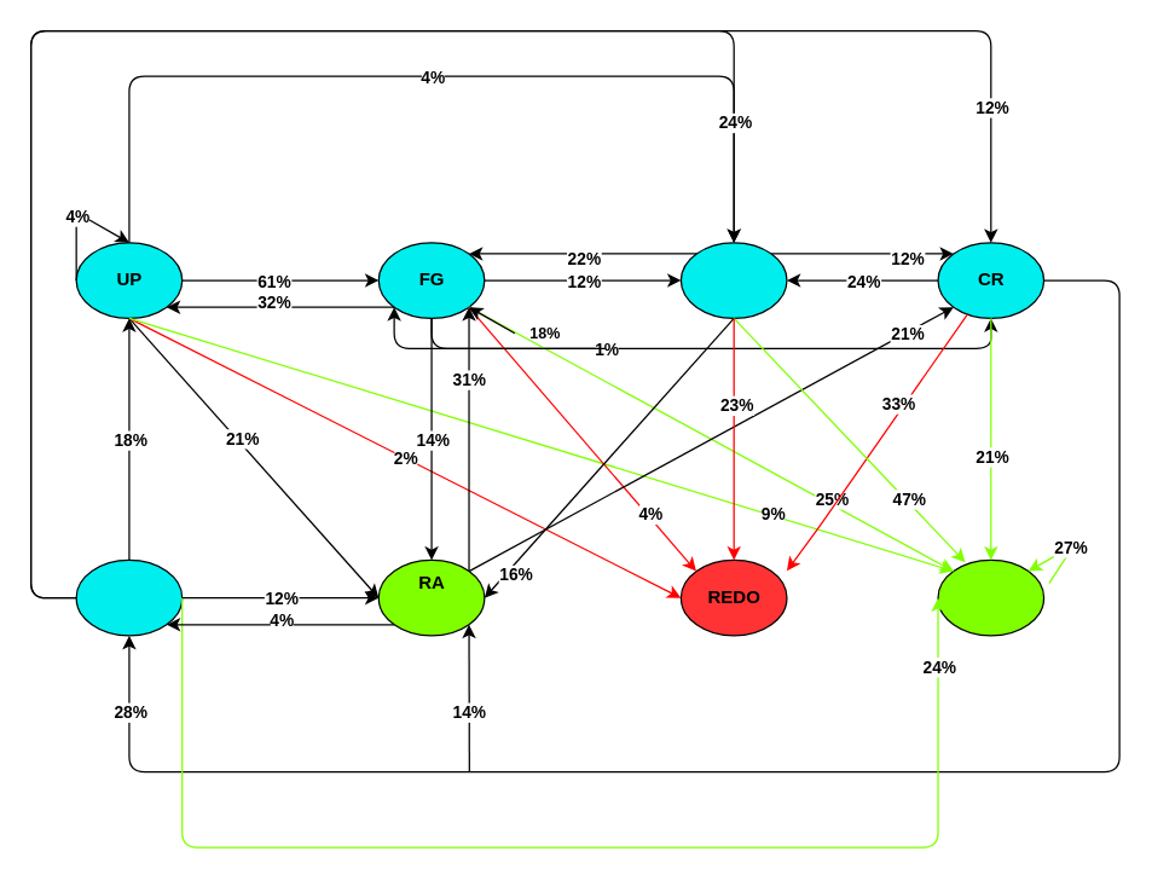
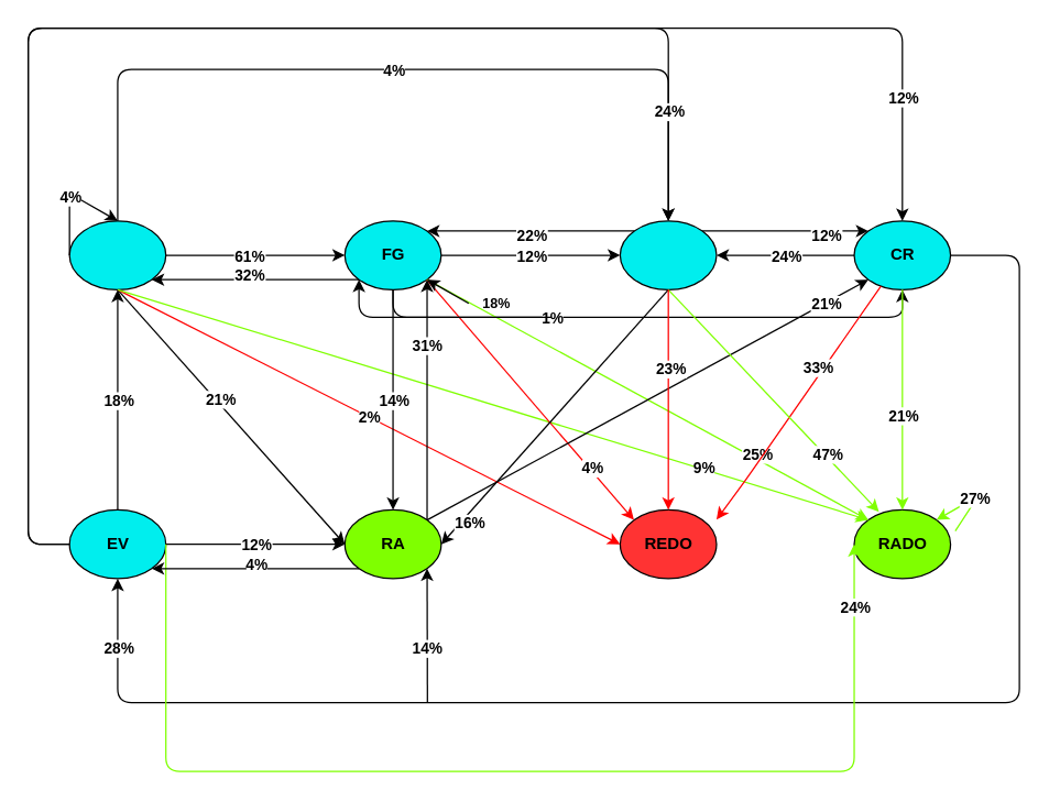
  <mxCell id="0" />
  <mxCell id="1" parent="0" />
  <mxCell id="2" value="" style="ellipse;whiteSpace=wrap;html=1;fontStyle=1;fillColor=#00EEEE;" vertex="1" parent="1"><mxGeometry x="50" y="160" width="70" height="50" as="geometry" /></mxCell>
  <mxCell id="3" value="" style="ellipse;whiteSpace=wrap;html=1;fontStyle=1;fillColor=#00EEEE;" vertex="1" parent="1"><mxGeometry x="50" y="370" width="70" height="50" as="geometry" /></mxCell>
  <mxCell id="4" value="" style="ellipse;whiteSpace=wrap;html=1;fontStyle=1;fillColor=#FF3333;" vertex="1" parent="1"><mxGeometry x="450" y="370" width="70" height="50" as="geometry" /></mxCell>
  <mxCell id="5" value="" style="ellipse;whiteSpace=wrap;html=1;fontStyle=1;fillColor=#00EEEE;" vertex="1" parent="1"><mxGeometry x="450" y="160" width="70" height="50" as="geometry" /></mxCell>
  <mxCell id="6" value="" style="ellipse;whiteSpace=wrap;html=1;fontStyle=1;fillColor=#7FFF00;" vertex="1" parent="1"><mxGeometry x="250" y="370" width="70" height="50" as="geometry" /></mxCell>
  <mxCell id="7" value="" style="ellipse;whiteSpace=wrap;html=1;fontStyle=1;fillColor=#00EEEE;" vertex="1" parent="1"><mxGeometry x="250" y="160" width="70" height="50" as="geometry" /></mxCell>
  <mxCell id="8" value="" style="ellipse;whiteSpace=wrap;html=1;fontStyle=1;fillColor=#00EEEE;" vertex="1" parent="1"><mxGeometry x="620" y="160" width="70" height="50" as="geometry" /></mxCell>
  <mxCell id="9" value="" style="ellipse;whiteSpace=wrap;html=1;fontStyle=1;fillColor=#7FFF00;" vertex="1" parent="1"><mxGeometry x="620" y="370" width="70" height="50" as="geometry" /></mxCell>
- <mxCell id="10" value="&lt;span&gt;UP&lt;/span&gt;" style="text;html=1;resizable=0;autosize=1;align=center;verticalAlign=middle;points=[];fillColor=none;strokeColor=none;rounded=0;fontStyle=1" vertex="1" parent="1"><mxGeometry x="70" y="175" width="30" height="20" as="geometry" /></mxCell>
  <mxCell id="11" value="&lt;span&gt;FG&lt;/span&gt;" style="text;html=1;resizable=0;autosize=1;align=center;verticalAlign=middle;points=[];fillColor=none;strokeColor=none;rounded=0;fontStyle=1" vertex="1" parent="1"><mxGeometry x="270" y="175" width="30" height="20" as="geometry" /></mxCell>
  <mxCell id="12" value="&lt;span&gt;CR&lt;/span&gt;" style="text;html=1;align=center;verticalAlign=middle;resizable=0;points=[];autosize=1;strokeColor=none;fontStyle=1" vertex="1" parent="1"><mxGeometry x="640" y="175" width="30" height="20" as="geometry" /></mxCell>
- <mxCell id="14" value="&lt;span&gt;RA&lt;/span&gt;" style="text;html=1;align=center;verticalAlign=middle;resizable=0;points=[];autosize=1;strokeColor=none;fontStyle=1" vertex="1" parent="1"><mxGeometry x="270" y="375" width="30" height="20" as="geometry" /></mxCell>
+ <mxCell id="13" value="&lt;span&gt;EV&lt;/span&gt;" style="text;html=1;align=center;verticalAlign=middle;resizable=0;points=[];autosize=1;strokeColor=none;fontStyle=1" vertex="1" parent="1"><mxGeometry x="70" y="385" width="30" height="20" as="geometry" /></mxCell>
+ <mxCell id="14" value="&lt;span&gt;RA&lt;/span&gt;" style="text;html=1;align=center;verticalAlign=middle;resizable=0;points=[];autosize=1;strokeColor=none;fontStyle=1" vertex="1" parent="1"><mxGeometry x="270" y="385" width="30" height="20" as="geometry" /></mxCell>
  <mxCell id="15" value="&lt;span&gt;REDO&lt;/span&gt;" style="text;html=1;align=center;verticalAlign=middle;resizable=0;points=[];autosize=1;strokeColor=none;fontStyle=1" vertex="1" parent="1"><mxGeometry x="460" y="385" width="50" height="20" as="geometry" /></mxCell>
+ <mxCell id="16" value="&lt;span&gt;RADO&lt;/span&gt;" style="text;html=1;align=center;verticalAlign=middle;resizable=0;points=[];autosize=1;strokeColor=none;fontStyle=1" vertex="1" parent="1"><mxGeometry x="630" y="385" width="50" height="20" as="geometry" /></mxCell>
  <mxCell id="17" value="" style="endArrow=classic;html=1;exitX=1;exitY=0.5;exitDx=0;exitDy=0;entryX=0;entryY=0.5;entryDx=0;entryDy=0;fontStyle=1" edge="1" parent="1" source="2" target="7"><mxGeometry relative="1" as="geometry"><mxPoint x="310" y="270" as="sourcePoint" /><mxPoint x="410" y="270" as="targetPoint" /></mxGeometry></mxCell>
  <mxCell id="18" value="&lt;span&gt;61%&lt;/span&gt;" style="edgeLabel;resizable=0;html=1;align=center;verticalAlign=middle;fontStyle=1" connectable="0" vertex="1" parent="17"><mxGeometry relative="1" as="geometry"><mxPoint x="-5" as="offset" /></mxGeometry></mxCell>
  <mxCell id="19" value="" style="endArrow=classic;html=1;exitX=0.5;exitY=0;exitDx=0;exitDy=0;entryX=0.5;entryY=0;entryDx=0;entryDy=0;fontStyle=1" edge="1" parent="1" source="2" target="5"><mxGeometry relative="1" as="geometry"><mxPoint x="310" y="270" as="sourcePoint" /><mxPoint x="410" y="270" as="targetPoint" /><Array as="points"><mxPoint x="85" y="50" /><mxPoint x="485" y="50" /></Array></mxGeometry></mxCell>
  <mxCell id="20" value="&lt;span&gt;4%&lt;/span&gt;" style="edgeLabel;resizable=0;html=1;align=center;verticalAlign=middle;fontStyle=1" connectable="0" vertex="1" parent="19"><mxGeometry relative="1" as="geometry"><mxPoint as="offset" /></mxGeometry></mxCell>
  <mxCell id="21" value="" style="endArrow=classic;html=1;exitX=0.5;exitY=1;exitDx=0;exitDy=0;entryX=0;entryY=0.5;entryDx=0;entryDy=0;fontStyle=1" edge="1" parent="1" source="2" target="6"><mxGeometry relative="1" as="geometry"><mxPoint x="310" y="270" as="sourcePoint" /><mxPoint x="410" y="270" as="targetPoint" /></mxGeometry></mxCell>
  <mxCell id="22" value="&lt;span&gt;21%&lt;/span&gt;" style="edgeLabel;resizable=0;html=1;align=center;verticalAlign=middle;fontStyle=1" connectable="0" vertex="1" parent="21"><mxGeometry relative="1" as="geometry"><mxPoint x="-8" y="-13" as="offset" /></mxGeometry></mxCell>
  <mxCell id="23" value="" style="endArrow=classic;html=1;exitX=0.5;exitY=1;exitDx=0;exitDy=0;entryX=0;entryY=0.5;entryDx=0;entryDy=0;fontStyle=1;strokeColor=#FF0000;" edge="1" parent="1" source="2" target="4"><mxGeometry relative="1" as="geometry"><mxPoint x="310" y="270" as="sourcePoint" /><mxPoint x="410" y="270" as="targetPoint" /></mxGeometry></mxCell>
  <mxCell id="24" value="&lt;span&gt;2%&lt;/span&gt;" style="edgeLabel;resizable=0;html=1;align=center;verticalAlign=middle;fontStyle=1" connectable="0" vertex="1" parent="23"><mxGeometry relative="1" as="geometry" /></mxCell>
  <mxCell id="25" value="" style="endArrow=classic;html=1;exitX=0.5;exitY=1;exitDx=0;exitDy=0;entryX=0;entryY=0;entryDx=0;entryDy=0;fontStyle=1;fillColor=#7FFF00;strokeColor=#7FFF00;" edge="1" parent="1" source="2" target="9"><mxGeometry relative="1" as="geometry"><mxPoint x="310" y="270" as="sourcePoint" /><mxPoint x="410" y="270" as="targetPoint" /></mxGeometry></mxCell>
  <mxCell id="26" value="&lt;span&gt;9%&lt;/span&gt;" style="edgeLabel;resizable=0;html=1;align=center;verticalAlign=middle;fontStyle=1" connectable="0" vertex="1" parent="25"><mxGeometry relative="1" as="geometry"><mxPoint x="153" y="46" as="offset" /></mxGeometry></mxCell>
  <mxCell id="27" value="" style="endArrow=classic;html=1;exitX=0;exitY=1;exitDx=0;exitDy=0;entryX=1;entryY=1;entryDx=0;entryDy=0;fontStyle=1" edge="1" parent="1" source="7" target="2"><mxGeometry relative="1" as="geometry"><mxPoint x="310" y="270" as="sourcePoint" /><mxPoint x="410" y="270" as="targetPoint" /></mxGeometry></mxCell>
  <mxCell id="28" value="&lt;span&gt;32%&lt;/span&gt;" style="edgeLabel;resizable=0;html=1;align=center;verticalAlign=middle;fontStyle=1" connectable="0" vertex="1" parent="27"><mxGeometry relative="1" as="geometry"><mxPoint x="-5" y="-3" as="offset" /></mxGeometry></mxCell>
  <mxCell id="29" value="" style="endArrow=classic;html=1;exitX=0.5;exitY=0;exitDx=0;exitDy=0;fontStyle=1" edge="1" parent="1" source="7"><mxGeometry relative="1" as="geometry"><mxPoint x="310" y="270" as="sourcePoint" /><mxPoint x="285" y="160" as="targetPoint" /></mxGeometry></mxCell>
  <mxCell id="30" value="" style="endArrow=classic;html=1;exitX=0.5;exitY=1;exitDx=0;exitDy=0;fontStyle=1" edge="1" parent="1" source="7"><mxGeometry relative="1" as="geometry"><mxPoint x="310" y="270" as="sourcePoint" /><mxPoint x="655" y="210" as="targetPoint" /><Array as="points"><mxPoint x="285" y="230" /><mxPoint x="655" y="230" /></Array></mxGeometry></mxCell>
  <mxCell id="31" value="&lt;span&gt;1%&lt;/span&gt;" style="edgeLabel;resizable=0;html=1;align=center;verticalAlign=middle;fontStyle=1" connectable="0" vertex="1" parent="30"><mxGeometry relative="1" as="geometry"><mxPoint x="-70" as="offset" /></mxGeometry></mxCell>
  <mxCell id="32" value="" style="endArrow=classic;html=1;exitX=1;exitY=0.5;exitDx=0;exitDy=0;entryX=0;entryY=0.5;entryDx=0;entryDy=0;fontStyle=1" edge="1" parent="1" source="7" target="5"><mxGeometry relative="1" as="geometry"><mxPoint x="310" y="270" as="sourcePoint" /><mxPoint x="410" y="270" as="targetPoint" /></mxGeometry></mxCell>
  <mxCell id="33" value="&lt;span&gt;12%&lt;/span&gt;" style="edgeLabel;resizable=0;html=1;align=center;verticalAlign=middle;fontStyle=1" connectable="0" vertex="1" parent="32"><mxGeometry relative="1" as="geometry"><mxPoint as="offset" /></mxGeometry></mxCell>
  <mxCell id="34" value="" style="endArrow=classic;html=1;exitX=0.5;exitY=1;exitDx=0;exitDy=0;entryX=0.5;entryY=0;entryDx=0;entryDy=0;fontStyle=1" edge="1" parent="1" source="7" target="6"><mxGeometry relative="1" as="geometry"><mxPoint x="310" y="270" as="sourcePoint" /><mxPoint x="410" y="270" as="targetPoint" /></mxGeometry></mxCell>
  <mxCell id="35" value="&lt;span&gt;14%&lt;/span&gt;" style="edgeLabel;resizable=0;html=1;align=center;verticalAlign=middle;fontStyle=1" connectable="0" vertex="1" parent="34"><mxGeometry relative="1" as="geometry"><mxPoint as="offset" /></mxGeometry></mxCell>
  <mxCell id="36" value="" style="endArrow=classic;html=1;exitX=1;exitY=1;exitDx=0;exitDy=0;entryX=0;entryY=0;entryDx=0;entryDy=0;fontStyle=1;strokeColor=#FF0000;" edge="1" parent="1"><mxGeometry relative="1" as="geometry"><mxPoint x="309.499" y="202.678" as="sourcePoint" /><mxPoint x="460.001" y="377.322" as="targetPoint" /></mxGeometry></mxCell>
  <mxCell id="37" value="&lt;span&gt;4%&lt;/span&gt;" style="edgeLabel;resizable=0;html=1;align=center;verticalAlign=middle;fontStyle=1" connectable="0" vertex="1" parent="36"><mxGeometry relative="1" as="geometry"><mxPoint x="45" y="50" as="offset" /></mxGeometry></mxCell>
  <mxCell id="38" value="" style="endArrow=classic;html=1;exitX=1;exitY=1;exitDx=0;exitDy=0;entryX=0;entryY=0;entryDx=0;entryDy=0;fontStyle=1;fillColor=#7FFF00;strokeColor=#7FFF00;" edge="1" parent="1" source="7" target="9"><mxGeometry relative="1" as="geometry"><mxPoint x="310" y="270" as="sourcePoint" /><mxPoint x="410" y="270" as="targetPoint" /></mxGeometry></mxCell>
  <mxCell id="39" value="&lt;span&gt;25%&lt;/span&gt;" style="edgeLabel;resizable=0;html=1;align=center;verticalAlign=middle;fontStyle=1" connectable="0" vertex="1" parent="38"><mxGeometry relative="1" as="geometry"><mxPoint x="80" y="40" as="offset" /></mxGeometry></mxCell>
  <mxCell id="40" value="" style="endArrow=classic;html=1;exitX=0;exitY=0;exitDx=0;exitDy=0;entryX=1;entryY=0;entryDx=0;entryDy=0;fontStyle=1" edge="1" parent="1" source="5" target="7"><mxGeometry relative="1" as="geometry"><mxPoint x="310" y="270" as="sourcePoint" /><mxPoint x="410" y="270" as="targetPoint" /></mxGeometry></mxCell>
  <mxCell id="41" value="&lt;span&gt;22%&lt;/span&gt;" style="edgeLabel;resizable=0;html=1;align=center;verticalAlign=middle;fontStyle=1" connectable="0" vertex="1" parent="40"><mxGeometry relative="1" as="geometry"><mxPoint y="3" as="offset" /></mxGeometry></mxCell>
  <mxCell id="42" value="" style="endArrow=classic;html=1;exitX=1;exitY=0;exitDx=0;exitDy=0;entryX=0;entryY=0;entryDx=0;entryDy=0;fontStyle=1" edge="1" parent="1" source="5" target="8"><mxGeometry relative="1" as="geometry"><mxPoint x="310" y="270" as="sourcePoint" /><mxPoint x="410" y="270" as="targetPoint" /></mxGeometry></mxCell>
  <mxCell id="43" value="&lt;span&gt;12%&lt;/span&gt;" style="edgeLabel;resizable=0;html=1;align=center;verticalAlign=middle;fontStyle=1" connectable="0" vertex="1" parent="42"><mxGeometry relative="1" as="geometry"><mxPoint x="30" y="3" as="offset" /></mxGeometry></mxCell>
  <mxCell id="44" value="" style="edgeStyle=segmentEdgeStyle;endArrow=classic;html=1;entryX=0;entryY=1;entryDx=0;entryDy=0;fontStyle=1" edge="1" parent="1" target="7"><mxGeometry width="50" height="50" relative="1" as="geometry"><mxPoint x="400" y="230" as="sourcePoint" /><mxPoint x="390" y="300" as="targetPoint" /></mxGeometry></mxCell>
  <mxCell id="45" value="" style="endArrow=classic;html=1;exitX=0;exitY=0.5;exitDx=0;exitDy=0;entryX=1;entryY=0.5;entryDx=0;entryDy=0;fontStyle=1" edge="1" parent="1" source="8" target="5"><mxGeometry relative="1" as="geometry"><mxPoint x="310" y="320" as="sourcePoint" /><mxPoint x="410" y="320" as="targetPoint" /></mxGeometry></mxCell>
  <mxCell id="46" value="&lt;span&gt;24%&lt;/span&gt;" style="edgeLabel;resizable=0;html=1;align=center;verticalAlign=middle;fontStyle=1" connectable="0" vertex="1" parent="45"><mxGeometry relative="1" as="geometry"><mxPoint as="offset" /></mxGeometry></mxCell>
  <mxCell id="47" value="" style="endArrow=classic;html=1;exitX=1;exitY=0.5;exitDx=0;exitDy=0;entryX=0.5;entryY=1;entryDx=0;entryDy=0;fontStyle=1" edge="1" parent="1" source="8" target="3"><mxGeometry relative="1" as="geometry"><mxPoint x="310" y="320" as="sourcePoint" /><mxPoint x="80" y="430" as="targetPoint" /><Array as="points"><mxPoint x="740" y="185" /><mxPoint x="740" y="510" /><mxPoint x="85" y="510" /></Array></mxGeometry></mxCell>
  <mxCell id="48" value="&lt;span&gt;28%&lt;/span&gt;" style="edgeLabel;resizable=0;html=1;align=center;verticalAlign=middle;fontStyle=1" connectable="0" vertex="1" parent="47"><mxGeometry relative="1" as="geometry"><mxPoint x="-470" y="-40" as="offset" /></mxGeometry></mxCell>
  <mxCell id="49" value="" style="endArrow=classic;html=1;entryX=1;entryY=1;entryDx=0;entryDy=0;fontStyle=1" edge="1" parent="1" target="6"><mxGeometry relative="1" as="geometry"><mxPoint x="310" y="510" as="sourcePoint" /><mxPoint x="410" y="320" as="targetPoint" /><Array as="points" /></mxGeometry></mxCell>
  <mxCell id="50" value="&lt;span&gt;14%&lt;/span&gt;" style="edgeLabel;resizable=0;html=1;align=center;verticalAlign=middle;fontStyle=1" connectable="0" vertex="1" parent="49"><mxGeometry relative="1" as="geometry"><mxPoint y="9" as="offset" /></mxGeometry></mxCell>
  <mxCell id="51" value="" style="endArrow=classic;html=1;exitX=0.5;exitY=0;exitDx=0;exitDy=0;entryX=0.5;entryY=1;entryDx=0;entryDy=0;fontStyle=1" edge="1" parent="1" source="3" target="2"><mxGeometry relative="1" as="geometry"><mxPoint x="310" y="320" as="sourcePoint" /><mxPoint x="410" y="320" as="targetPoint" /></mxGeometry></mxCell>
  <mxCell id="52" value="&lt;span&gt;18%&lt;/span&gt;" style="edgeLabel;resizable=0;html=1;align=center;verticalAlign=middle;fontStyle=1" connectable="0" vertex="1" parent="51"><mxGeometry relative="1" as="geometry"><mxPoint as="offset" /></mxGeometry></mxCell>
  <mxCell id="53" value="" style="endArrow=classic;html=1;exitX=0;exitY=0.5;exitDx=0;exitDy=0;entryX=0.5;entryY=0;entryDx=0;entryDy=0;fontStyle=1" edge="1" parent="1" source="3" target="5"><mxGeometry relative="1" as="geometry"><mxPoint x="310" y="270" as="sourcePoint" /><mxPoint x="410" y="270" as="targetPoint" /><Array as="points"><mxPoint x="20" y="395" /><mxPoint x="20" y="20" /><mxPoint x="485" y="20" /></Array></mxGeometry></mxCell>
  <mxCell id="54" value="&lt;span&gt;24%&lt;/span&gt;" style="edgeLabel;resizable=0;html=1;align=center;verticalAlign=middle;fontStyle=1" connectable="0" vertex="1" parent="53"><mxGeometry relative="1" as="geometry"><mxPoint x="365" y="60" as="offset" /></mxGeometry></mxCell>
  <mxCell id="55" value="" style="endArrow=classic;html=1;exitX=0;exitY=0.5;exitDx=0;exitDy=0;entryX=0.5;entryY=0;entryDx=0;entryDy=0;fontStyle=1" edge="1" parent="1" source="3" target="8"><mxGeometry relative="1" as="geometry"><mxPoint x="310" y="270" as="sourcePoint" /><mxPoint x="410" y="270" as="targetPoint" /><Array as="points"><mxPoint x="20" y="395" /><mxPoint x="20" y="20" /><mxPoint x="470" y="20" /><mxPoint x="450" y="20" /><mxPoint x="655" y="20" /></Array></mxGeometry></mxCell>
  <mxCell id="56" value="&lt;span&gt;12%&lt;/span&gt;" style="edgeLabel;resizable=0;html=1;align=center;verticalAlign=middle;fontStyle=1" connectable="0" vertex="1" parent="55"><mxGeometry relative="1" as="geometry"><mxPoint x="430" y="50" as="offset" /></mxGeometry></mxCell>
  <mxCell id="57" value="" style="endArrow=classic;html=1;exitX=1;exitY=0.5;exitDx=0;exitDy=0;entryX=0;entryY=0.5;entryDx=0;entryDy=0;fontStyle=1" edge="1" parent="1" source="3" target="6"><mxGeometry relative="1" as="geometry"><mxPoint x="310" y="270" as="sourcePoint" /><mxPoint x="410" y="270" as="targetPoint" /></mxGeometry></mxCell>
  <mxCell id="58" value="&lt;span&gt;12%&lt;/span&gt;" style="edgeLabel;resizable=0;html=1;align=center;verticalAlign=middle;fontStyle=1" connectable="0" vertex="1" parent="57"><mxGeometry relative="1" as="geometry"><mxPoint as="offset" /></mxGeometry></mxCell>
  <mxCell id="59" value="" style="endArrow=classic;html=1;exitX=1;exitY=0.5;exitDx=0;exitDy=0;entryX=0;entryY=0.5;entryDx=0;entryDy=0;fontStyle=1;strokeColor=#7FFF00;" edge="1" parent="1" source="3" target="9"><mxGeometry relative="1" as="geometry"><mxPoint x="310" y="270" as="sourcePoint" /><mxPoint x="410" y="270" as="targetPoint" /><Array as="points"><mxPoint x="120" y="560" /><mxPoint x="620" y="560" /></Array></mxGeometry></mxCell>
  <mxCell id="60" value="&lt;span&gt;24%&lt;/span&gt;" style="edgeLabel;resizable=0;html=1;align=center;verticalAlign=middle;fontStyle=1" connectable="0" vertex="1" parent="59"><mxGeometry relative="1" as="geometry"><mxPoint x="250" y="-120" as="offset" /></mxGeometry></mxCell>
  <mxCell id="61" value="" style="endArrow=classic;html=1;exitX=1;exitY=0;exitDx=0;exitDy=0;entryX=1;entryY=1;entryDx=0;entryDy=0;fontStyle=1" edge="1" parent="1" source="6" target="7"><mxGeometry relative="1" as="geometry"><mxPoint x="310" y="270" as="sourcePoint" /><mxPoint x="410" y="270" as="targetPoint" /></mxGeometry></mxCell>
  <mxCell id="62" value="&lt;span&gt;31%&lt;/span&gt;" style="edgeLabel;resizable=0;html=1;align=center;verticalAlign=middle;fontStyle=1" connectable="0" vertex="1" parent="61"><mxGeometry relative="1" as="geometry"><mxPoint y="-40" as="offset" /></mxGeometry></mxCell>
  <mxCell id="63" value="" style="endArrow=classic;html=1;exitX=1;exitY=0;exitDx=0;exitDy=0;entryX=0;entryY=1;entryDx=0;entryDy=0;fontStyle=1" edge="1" parent="1" source="6" target="8"><mxGeometry relative="1" as="geometry"><mxPoint x="310" y="270" as="sourcePoint" /><mxPoint x="410" y="270" as="targetPoint" /></mxGeometry></mxCell>
  <mxCell id="64" value="&lt;span&gt;21%&lt;/span&gt;" style="edgeLabel;resizable=0;html=1;align=center;verticalAlign=middle;fontStyle=1" connectable="0" vertex="1" parent="63"><mxGeometry relative="1" as="geometry"><mxPoint x="130" y="-70" as="offset" /></mxGeometry></mxCell>
  <mxCell id="65" value="" style="endArrow=classic;html=1;exitX=0;exitY=1;exitDx=0;exitDy=0;entryX=1;entryY=1;entryDx=0;entryDy=0;fontStyle=1" edge="1" parent="1" source="6" target="3"><mxGeometry relative="1" as="geometry"><mxPoint x="310" y="270" as="sourcePoint" /><mxPoint x="410" y="270" as="targetPoint" /></mxGeometry></mxCell>
  <mxCell id="66" value="&lt;span&gt;4%&lt;/span&gt;" style="edgeLabel;resizable=0;html=1;align=center;verticalAlign=middle;fontStyle=1" connectable="0" vertex="1" parent="65"><mxGeometry relative="1" as="geometry"><mxPoint y="-3" as="offset" /></mxGeometry></mxCell>
  <mxCell id="67" value="" style="endArrow=classic;html=1;fontStyle=1;strokeColor=#FF0000;" edge="1" parent="1" source="8"><mxGeometry relative="1" as="geometry"><mxPoint x="310" y="330" as="sourcePoint" /><mxPoint x="520" y="377" as="targetPoint" /><Array as="points"><mxPoint x="540" y="350" /></Array></mxGeometry></mxCell>
  <mxCell id="68" value="&lt;span&gt;33%&lt;/span&gt;" style="edgeLabel;resizable=0;html=1;align=center;verticalAlign=middle;fontStyle=1" connectable="0" vertex="1" parent="67"><mxGeometry relative="1" as="geometry"><mxPoint x="14" y="-26" as="offset" /></mxGeometry></mxCell>
  <mxCell id="69" value="" style="endArrow=classic;html=1;exitX=0;exitY=0.5;exitDx=0;exitDy=0;entryX=0.5;entryY=0;entryDx=0;entryDy=0;" edge="1" parent="1" source="2" target="2"><mxGeometry relative="1" as="geometry"><mxPoint x="310" y="310" as="sourcePoint" /><mxPoint x="410" y="310" as="targetPoint" /><Array as="points"><mxPoint x="50" y="140" /></Array></mxGeometry></mxCell>
  <mxCell id="70" value="&lt;b&gt;4%&lt;/b&gt;" style="edgeLabel;resizable=0;html=1;align=center;verticalAlign=middle;" connectable="0" vertex="1" parent="69"><mxGeometry relative="1" as="geometry" /></mxCell>
  <mxCell id="71" value="" style="endArrow=classic;html=1;exitX=0.5;exitY=1;exitDx=0;exitDy=0;entryX=1;entryY=0.5;entryDx=0;entryDy=0;" edge="1" parent="1" source="5" target="6"><mxGeometry relative="1" as="geometry"><mxPoint x="310" y="310" as="sourcePoint" /><mxPoint x="410" y="310" as="targetPoint" /></mxGeometry></mxCell>
  <mxCell id="72" value="&lt;b&gt;16%&lt;/b&gt;" style="edgeLabel;resizable=0;html=1;align=center;verticalAlign=middle;" connectable="0" vertex="1" parent="71"><mxGeometry relative="1" as="geometry"><mxPoint x="-62" y="77" as="offset" /></mxGeometry></mxCell>
  <mxCell id="73" value="" style="endArrow=classic;html=1;exitX=0.5;exitY=1;exitDx=0;exitDy=0;entryX=0.257;entryY=0.028;entryDx=0;entryDy=0;entryPerimeter=0;fillColor=#7FFF00;strokeColor=#7FFF00;" edge="1" parent="1" source="5" target="9"><mxGeometry relative="1" as="geometry"><mxPoint x="310" y="310" as="sourcePoint" /><mxPoint x="410" y="310" as="targetPoint" /></mxGeometry></mxCell>
  <mxCell id="74" value="&lt;b&gt;47%&lt;/b&gt;" style="edgeLabel;resizable=0;html=1;align=center;verticalAlign=middle;" connectable="0" vertex="1" parent="73"><mxGeometry relative="1" as="geometry"><mxPoint x="39" y="39" as="offset" /></mxGeometry></mxCell>
  <mxCell id="75" value="" style="endArrow=classic;html=1;entryX=1;entryY=1;entryDx=0;entryDy=0;" edge="1" parent="1" target="7"><mxGeometry width="50" height="50" relative="1" as="geometry"><mxPoint x="340" y="220" as="sourcePoint" /><mxPoint x="390" y="280" as="targetPoint" /></mxGeometry></mxCell>
  <mxCell id="76" value="&lt;b&gt;&lt;font style=&quot;font-size: 10px&quot;&gt;18%&lt;/font&gt;&lt;/b&gt;" style="text;html=1;align=center;verticalAlign=middle;resizable=0;points=[];autosize=1;strokeColor=none;" vertex="1" parent="1"><mxGeometry x="340" y="210" width="40" height="20" as="geometry" /></mxCell>
  <mxCell id="77" value="" style="endArrow=classic;html=1;strokeColor=#7FFF00;fillColor=#7FFF00;exitX=0.5;exitY=1;exitDx=0;exitDy=0;entryX=0.5;entryY=0;entryDx=0;entryDy=0;" edge="1" parent="1" source="8" target="9"><mxGeometry width="50" height="50" relative="1" as="geometry"><mxPoint x="340" y="320" as="sourcePoint" /><mxPoint x="390" y="270" as="targetPoint" /></mxGeometry></mxCell>
  <mxCell id="78" value="&lt;b&gt;21%&lt;/b&gt;" style="edgeLabel;html=1;align=center;verticalAlign=middle;resizable=0;points=[];" vertex="1" connectable="0" parent="77"><mxGeometry x="0.133" relative="1" as="geometry"><mxPoint as="offset" /></mxGeometry></mxCell>
  <mxCell id="79" value="" style="endArrow=classic;html=1;strokeColor=#FF0000;fillColor=#7FFF00;exitX=0.5;exitY=1;exitDx=0;exitDy=0;entryX=0.5;entryY=0;entryDx=0;entryDy=0;" edge="1" parent="1" source="5" target="4"><mxGeometry width="50" height="50" relative="1" as="geometry"><mxPoint x="340" y="320" as="sourcePoint" /><mxPoint x="390" y="270" as="targetPoint" /></mxGeometry></mxCell>
  <mxCell id="80" value="&lt;b&gt;23%&lt;/b&gt;" style="edgeLabel;html=1;align=center;verticalAlign=middle;resizable=0;points=[];" vertex="1" connectable="0" parent="79"><mxGeometry x="-0.292" y="1" relative="1" as="geometry"><mxPoint as="offset" /></mxGeometry></mxCell>
  <mxCell id="81" value="" style="endArrow=classic;html=1;exitX=1.049;exitY=0.307;exitDx=0;exitDy=0;entryX=1;entryY=0;entryDx=0;entryDy=0;exitPerimeter=0;strokeColor=#7FFF00;" edge="1" parent="1" source="9" target="9"><mxGeometry relative="1" as="geometry"><mxPoint x="60" y="195" as="sourcePoint" /><mxPoint x="95" y="170" as="targetPoint" /><Array as="points"><mxPoint x="710" y="360" /></Array></mxGeometry></mxCell>
  <mxCell id="82" value="&lt;b&gt;27%&lt;/b&gt;" style="edgeLabel;resizable=0;html=1;align=center;verticalAlign=middle;" connectable="0" vertex="1" parent="81"><mxGeometry relative="1" as="geometry" /></mxCell>
